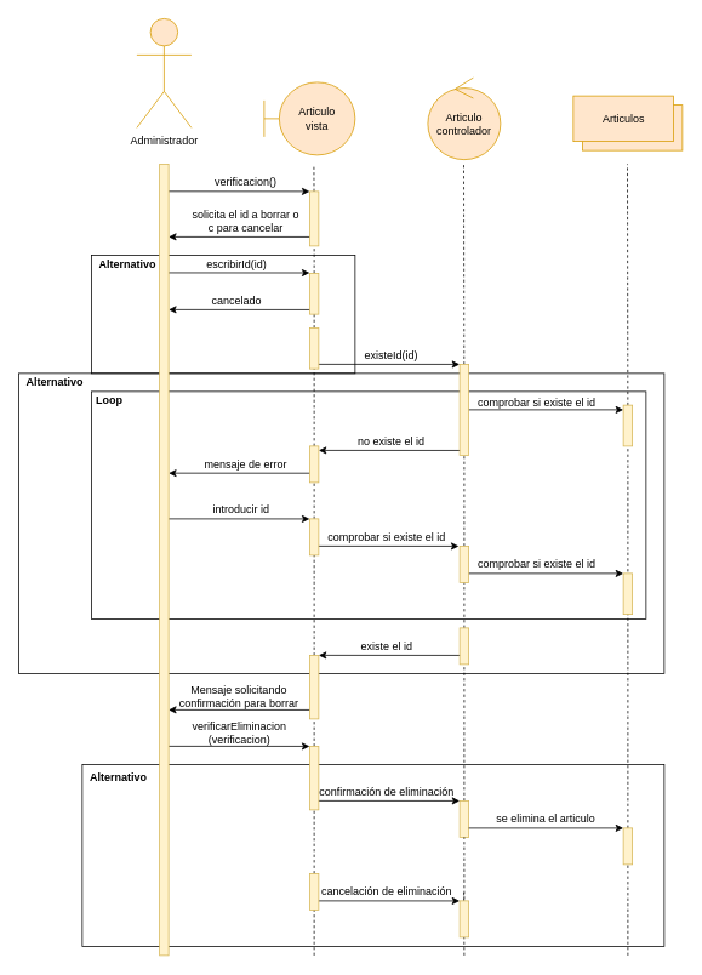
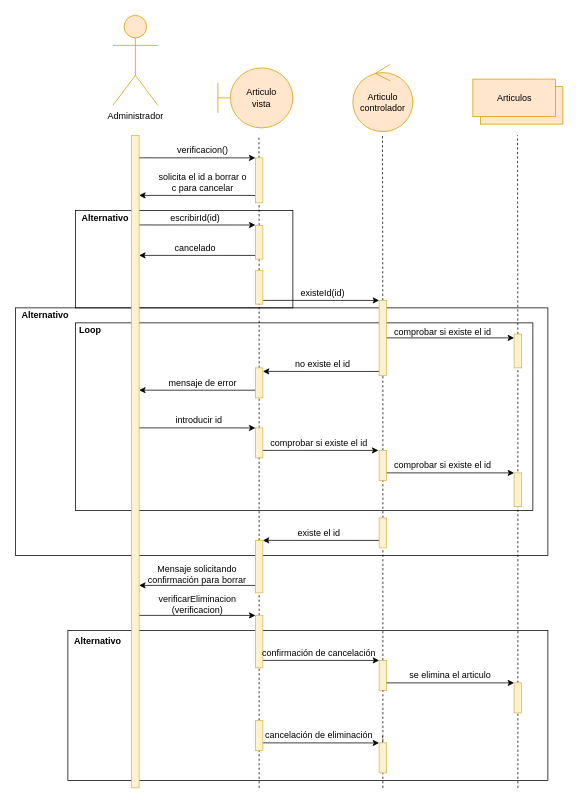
  <mxCell id="0" />
  <mxCell id="1" parent="0" />
  <mxCell id="2" value="" style="rounded=0;whiteSpace=wrap;html=1;fillColor=none;" parent="1" vertex="1"><mxGeometry y="840" width="640" height="200" as="geometry" x="90" /></mxCell>
  <mxCell id="3" value="" style="endArrow=none;dashed=1;html=1;" parent="1" edge="1"><mxGeometry width="50" height="50" relative="1" as="geometry"><mxPoint x="510" y="1050" as="sourcePoint" /><mxPoint x="509.66" y="980" as="targetPoint" /></mxGeometry></mxCell>
  <mxCell id="4" value="" style="rounded=0;whiteSpace=wrap;html=1;fillColor=none;" parent="1" vertex="1"><mxGeometry x="20" y="410" width="710" height="330" as="geometry" /></mxCell>
  <mxCell id="5" value="" style="rounded=0;whiteSpace=wrap;html=1;fillColor=none;" parent="1" vertex="1"><mxGeometry x="100" y="430" width="610" height="250" as="geometry" /></mxCell>
  <mxCell id="6" value="" style="rounded=0;whiteSpace=wrap;html=1;fillColor=none;" parent="1" vertex="1"><mxGeometry x="100" y="280" width="290" height="130" as="geometry" /></mxCell>
  <mxCell id="7" value="Administrador" style="shape=umlActor;verticalLabelPosition=bottom;verticalAlign=top;html=1;outlineConnect=0;fillColor=#ffe6cc;strokeColor=#d79b00;" parent="1" vertex="1"><mxGeometry x="150" y="20" width="60" height="120" as="geometry" /></mxCell>
  <mxCell id="8" value="Articulo&lt;br&gt;vista" style="shape=umlBoundary;whiteSpace=wrap;html=1;fillColor=#ffe6cc;strokeColor=#d79b00;" parent="1" vertex="1"><mxGeometry x="290" y="90" width="100" height="80" as="geometry" /></mxCell>
  <mxCell id="9" value="Articulo&lt;br&gt;controlador" style="ellipse;shape=umlControl;whiteSpace=wrap;html=1;fillColor=#ffe6cc;strokeColor=#d79b00;" parent="1" vertex="1"><mxGeometry x="470" y="85" width="80" height="90" as="geometry" /></mxCell>
  <mxCell id="10" value="" style="group" parent="1" vertex="1" connectable="0"><mxGeometry x="630" y="105" width="120" height="60" as="geometry" /></mxCell>
  <mxCell id="11" value="Articulos" style="html=1;fillColor=#ffe6cc;strokeColor=#d79b00;" parent="10" vertex="1"><mxGeometry x="10" y="10" width="110" height="50" as="geometry" /></mxCell>
  <mxCell id="12" value="Articulos" style="html=1;fillColor=#ffe6cc;strokeColor=#d79b00;" parent="10" vertex="1"><mxGeometry width="110" height="50" as="geometry" /></mxCell>
  <mxCell id="13" value="" style="endArrow=none;dashed=1;html=1;" parent="1" source="69" edge="1"><mxGeometry width="50" height="50" relative="1" as="geometry"><mxPoint x="180" y="860" as="sourcePoint" /><mxPoint x="180" y="180" as="targetPoint" /></mxGeometry></mxCell>
  <mxCell id="14" value="" style="endArrow=none;dashed=1;html=1;" parent="1" source="67" edge="1"><mxGeometry width="50" height="50" relative="1" as="geometry"><mxPoint x="344.71" y="860" as="sourcePoint" /><mxPoint x="344.71" y="180" as="targetPoint" /></mxGeometry></mxCell>
  <mxCell id="15" value="" style="endArrow=none;dashed=1;html=1;" parent="1" source="38" edge="1"><mxGeometry width="50" height="50" relative="1" as="geometry"><mxPoint x="509.5" y="860" as="sourcePoint" /><mxPoint x="509.5" y="180" as="targetPoint" /></mxGeometry></mxCell>
  <mxCell id="16" value="" style="endArrow=none;dashed=1;html=1;" parent="1" source="34" edge="1"><mxGeometry width="50" height="50" relative="1" as="geometry"><mxPoint x="689.5" y="860" as="sourcePoint" /><mxPoint x="689.5" y="180" as="targetPoint" /></mxGeometry></mxCell>
  <mxCell id="17" value="" style="endArrow=none;dashed=1;html=1;" parent="1" target="69" edge="1"><mxGeometry width="50" height="50" relative="1" as="geometry"><mxPoint x="180" y="860" as="sourcePoint" /><mxPoint x="180" y="180" as="targetPoint" /></mxGeometry></mxCell>
  <mxCell id="18" value="" style="endArrow=none;dashed=1;html=1;" parent="1" source="27" target="67" edge="1"><mxGeometry width="50" height="50" relative="1" as="geometry"><mxPoint x="344.71" y="860" as="sourcePoint" /><mxPoint x="344.71" y="180" as="targetPoint" /></mxGeometry></mxCell>
  <mxCell id="19" value="verificacion()" style="text;html=1;strokeColor=none;fillColor=none;align=center;verticalAlign=middle;whiteSpace=wrap;rounded=0;" parent="1" vertex="1"><mxGeometry x="250" y="190" width="40" height="20" as="geometry" /></mxCell>
  <mxCell id="20" value="solicita el id a borrar o c para cancelar" style="text;html=1;strokeColor=none;fillColor=none;align=center;verticalAlign=middle;whiteSpace=wrap;rounded=0;" parent="1" vertex="1"><mxGeometry x="210" y="232.5" width="120" height="20" as="geometry" /></mxCell>
  <mxCell id="21" value="" style="endArrow=none;dashed=1;html=1;" parent="1" source="31" target="27" edge="1"><mxGeometry width="50" height="50" relative="1" as="geometry"><mxPoint x="344.71" y="860" as="sourcePoint" /><mxPoint x="344.986" y="270" as="targetPoint" /></mxGeometry></mxCell>
  <mxCell id="22" value="escribirId(id)" style="text;html=1;strokeColor=none;fillColor=none;align=center;verticalAlign=middle;whiteSpace=wrap;rounded=0;" parent="1" vertex="1"><mxGeometry x="240" y="280" width="40" height="20" as="geometry" /></mxCell>
  <mxCell id="23" value="" style="endArrow=classic;html=1;exitX=0.5;exitY=0.044;exitDx=0;exitDy=0;exitPerimeter=0;" parent="1" edge="1"><mxGeometry width="50" height="50" relative="1" as="geometry"><mxPoint x="180" y="299.43" as="sourcePoint" /><mxPoint x="340" y="299.51" as="targetPoint" /></mxGeometry></mxCell>
  <mxCell id="24" value="&lt;b&gt;Alternativo&lt;/b&gt;" style="text;html=1;strokeColor=none;fillColor=none;align=center;verticalAlign=middle;whiteSpace=wrap;rounded=0;" parent="1" vertex="1"><mxGeometry x="120" y="280" width="40" height="20" as="geometry" /></mxCell>
  <mxCell id="25" value="" style="endArrow=none;dashed=1;html=1;" parent="1" source="42" target="31" edge="1"><mxGeometry width="50" height="50" relative="1" as="geometry"><mxPoint x="344.71" y="860" as="sourcePoint" /><mxPoint x="344.988" y="345" as="targetPoint" /></mxGeometry></mxCell>
  <mxCell id="26" value="" style="endArrow=none;html=1;exitX=0.5;exitY=0.044;exitDx=0;exitDy=0;exitPerimeter=0;endFill=0;startArrow=classic;startFill=1;" parent="1" edge="1"><mxGeometry width="50" height="50" relative="1" as="geometry"><mxPoint x="185" y="340" as="sourcePoint" /><mxPoint x="345" y="340.08" as="targetPoint" /></mxGeometry></mxCell>
  <mxCell id="27" value="" style="rounded=0;whiteSpace=wrap;html=1;fillColor=#fff2cc;strokeColor=#d6b656;" parent="1" vertex="1"><mxGeometry x="340" y="300" width="10" height="45" as="geometry" /></mxCell>
  <mxCell id="28" value="cancelado" style="text;html=1;strokeColor=none;fillColor=none;align=center;verticalAlign=middle;whiteSpace=wrap;rounded=0;" parent="1" vertex="1"><mxGeometry x="230" y="320" width="60" height="20" as="geometry" /></mxCell>
  <mxCell id="29" value="" style="endArrow=none;dashed=1;html=1;" parent="1" source="53" target="38" edge="1"><mxGeometry width="50" height="50" relative="1" as="geometry"><mxPoint x="509.5" y="860" as="sourcePoint" /><mxPoint x="509.5" y="180" as="targetPoint" /></mxGeometry></mxCell>
  <mxCell id="30" value="" style="endArrow=classic;html=1;exitX=0.5;exitY=0.044;exitDx=0;exitDy=0;exitPerimeter=0;" parent="1" edge="1"><mxGeometry width="50" height="50" relative="1" as="geometry"><mxPoint x="345" y="400" as="sourcePoint" /><mxPoint x="505" y="400.08" as="targetPoint" /></mxGeometry></mxCell>
  <mxCell id="31" value="" style="rounded=0;whiteSpace=wrap;html=1;fillColor=#fff2cc;strokeColor=#d6b656;" parent="1" vertex="1"><mxGeometry x="340" y="360" width="10" height="45" as="geometry" /></mxCell>
  <mxCell id="32" value="existeId(id)" style="text;html=1;strokeColor=none;fillColor=none;align=center;verticalAlign=middle;whiteSpace=wrap;rounded=0;" parent="1" vertex="1"><mxGeometry x="410" y="380" width="40" height="20" as="geometry" /></mxCell>
  <mxCell id="33" value="" style="endArrow=classic;html=1;" parent="1" edge="1"><mxGeometry width="50" height="50" relative="1" as="geometry"><mxPoint x="510" y="450" as="sourcePoint" /><mxPoint x="685" y="450" as="targetPoint" /></mxGeometry></mxCell>
  <mxCell id="34" value="" style="rounded=0;whiteSpace=wrap;html=1;fillColor=#fff2cc;strokeColor=#d6b656;" parent="1" vertex="1"><mxGeometry x="685" y="445" width="10" height="45" as="geometry" /></mxCell>
  <mxCell id="35" value="" style="endArrow=none;dashed=1;html=1;" parent="1" source="78" target="34" edge="1"><mxGeometry width="50" height="50" relative="1" as="geometry"><mxPoint x="690" y="1000" as="sourcePoint" /><mxPoint x="689.5" y="180" as="targetPoint" /></mxGeometry></mxCell>
  <mxCell id="36" value="comprobar si existe el id" style="text;html=1;strokeColor=none;fillColor=none;align=center;verticalAlign=middle;whiteSpace=wrap;rounded=0;" parent="1" vertex="1"><mxGeometry x="515" y="432.5" width="150" height="20" as="geometry" /></mxCell>
  <mxCell id="37" value="" style="endArrow=none;html=1;exitX=0.5;exitY=0.044;exitDx=0;exitDy=0;exitPerimeter=0;endFill=0;startArrow=classic;startFill=1;" parent="1" edge="1"><mxGeometry width="50" height="50" relative="1" as="geometry"><mxPoint x="350" y="494.71" as="sourcePoint" /><mxPoint x="510" y="494.79" as="targetPoint" /></mxGeometry></mxCell>
  <mxCell id="38" value="" style="rounded=0;whiteSpace=wrap;html=1;fillColor=#fff2cc;strokeColor=#d6b656;" parent="1" vertex="1"><mxGeometry x="505" y="400" width="10" height="100" as="geometry" /></mxCell>
  <mxCell id="39" value="no existe el id" style="text;html=1;strokeColor=none;fillColor=none;align=center;verticalAlign=middle;whiteSpace=wrap;rounded=0;" parent="1" vertex="1"><mxGeometry x="380" y="480" width="100" height="10" as="geometry" /></mxCell>
  <mxCell id="40" value="" style="endArrow=none;dashed=1;html=1;" parent="1" source="49" target="42" edge="1"><mxGeometry width="50" height="50" relative="1" as="geometry"><mxPoint x="344.71" y="860" as="sourcePoint" /><mxPoint x="344.986" y="405" as="targetPoint" /></mxGeometry></mxCell>
  <mxCell id="41" value="" style="endArrow=none;html=1;exitX=0.5;exitY=0.044;exitDx=0;exitDy=0;exitPerimeter=0;endFill=0;startArrow=classic;startFill=1;" parent="1" edge="1"><mxGeometry width="50" height="50" relative="1" as="geometry"><mxPoint x="185" y="519.71" as="sourcePoint" /><mxPoint x="345" y="519.79" as="targetPoint" /></mxGeometry></mxCell>
  <mxCell id="42" value="" style="rounded=0;whiteSpace=wrap;html=1;fillColor=#fff2cc;strokeColor=#d6b656;" parent="1" vertex="1"><mxGeometry x="340" y="490" width="10" height="40" as="geometry" /></mxCell>
  <mxCell id="43" value="&lt;b&gt;Loop&lt;/b&gt;" style="text;html=1;strokeColor=none;fillColor=none;align=center;verticalAlign=middle;whiteSpace=wrap;rounded=0;" parent="1" vertex="1"><mxGeometry x="100" y="430" width="40" height="20" as="geometry" /></mxCell>
  <mxCell id="44" value="mensaje de error" style="text;html=1;strokeColor=none;fillColor=none;align=center;verticalAlign=middle;whiteSpace=wrap;rounded=0;" parent="1" vertex="1"><mxGeometry x="220" y="500" width="100" height="20" as="geometry" /></mxCell>
  <mxCell id="45" value="" style="endArrow=classic;html=1;exitX=0.5;exitY=0.044;exitDx=0;exitDy=0;exitPerimeter=0;" parent="1" edge="1"><mxGeometry width="50" height="50" relative="1" as="geometry"><mxPoint x="180" y="570" as="sourcePoint" /><mxPoint x="340" y="570.08" as="targetPoint" /></mxGeometry></mxCell>
  <mxCell id="46" value="" style="endArrow=none;dashed=1;html=1;" parent="1" source="63" target="49" edge="1"><mxGeometry width="50" height="50" relative="1" as="geometry"><mxPoint x="344.71" y="860" as="sourcePoint" /><mxPoint x="344.983" y="530" as="targetPoint" /></mxGeometry></mxCell>
  <mxCell id="47" value="introducir id" style="text;html=1;strokeColor=none;fillColor=none;align=center;verticalAlign=middle;whiteSpace=wrap;rounded=0;" parent="1" vertex="1"><mxGeometry x="220" y="550" width="90" height="20" as="geometry" /></mxCell>
  <mxCell id="48" value="" style="endArrow=classic;html=1;exitX=0.5;exitY=0.044;exitDx=0;exitDy=0;exitPerimeter=0;" parent="1" edge="1"><mxGeometry width="50" height="50" relative="1" as="geometry"><mxPoint x="344" y="600" as="sourcePoint" /><mxPoint x="504" y="600.08" as="targetPoint" /></mxGeometry></mxCell>
  <mxCell id="49" value="" style="rounded=0;whiteSpace=wrap;html=1;fillColor=#fff2cc;strokeColor=#d6b656;" parent="1" vertex="1"><mxGeometry x="340" y="570" width="10" height="40" as="geometry" /></mxCell>
  <mxCell id="50" value="comprobar si existe el id" style="text;html=1;strokeColor=none;fillColor=none;align=center;verticalAlign=middle;whiteSpace=wrap;rounded=0;" parent="1" vertex="1"><mxGeometry x="350" y="580" width="150" height="20" as="geometry" /></mxCell>
  <mxCell id="51" value="" style="endArrow=none;dashed=1;html=1;" parent="1" source="59" target="53" edge="1"><mxGeometry width="50" height="50" relative="1" as="geometry"><mxPoint x="509.5" y="860" as="sourcePoint" /><mxPoint x="509.939" y="500" as="targetPoint" /></mxGeometry></mxCell>
  <mxCell id="52" value="" style="endArrow=classic;html=1;" parent="1" edge="1"><mxGeometry width="50" height="50" relative="1" as="geometry"><mxPoint x="510" y="630" as="sourcePoint" /><mxPoint x="685" y="630" as="targetPoint" /></mxGeometry></mxCell>
  <mxCell id="53" value="" style="rounded=0;whiteSpace=wrap;html=1;fillColor=#fff2cc;strokeColor=#d6b656;" parent="1" vertex="1"><mxGeometry x="505" y="600" width="10" height="40" as="geometry" /></mxCell>
  <mxCell id="54" value="" style="rounded=0;whiteSpace=wrap;html=1;fillColor=#fff2cc;strokeColor=#d6b656;" parent="1" vertex="1"><mxGeometry x="685" y="630" width="10" height="45" as="geometry" /></mxCell>
  <mxCell id="55" value="&lt;b&gt;Alternativo&lt;/b&gt;" style="text;html=1;strokeColor=none;fillColor=none;align=center;verticalAlign=middle;whiteSpace=wrap;rounded=0;" parent="1" vertex="1"><mxGeometry x="40" y="410" width="40" height="20" as="geometry" /></mxCell>
  <mxCell id="56" value="comprobar si existe el id" style="text;html=1;strokeColor=none;fillColor=none;align=center;verticalAlign=middle;whiteSpace=wrap;rounded=0;" parent="1" vertex="1"><mxGeometry x="515" y="610" width="150" height="20" as="geometry" /></mxCell>
  <mxCell id="57" value="" style="endArrow=none;dashed=1;html=1;" parent="1" source="72" target="59" edge="1"><mxGeometry width="50" height="50" relative="1" as="geometry"><mxPoint x="510" y="1000" as="sourcePoint" /><mxPoint x="509.958" y="640" as="targetPoint" /></mxGeometry></mxCell>
  <mxCell id="58" value="" style="endArrow=none;html=1;exitX=0.5;exitY=0.044;exitDx=0;exitDy=0;exitPerimeter=0;endFill=0;startArrow=classic;startFill=1;" parent="1" edge="1"><mxGeometry width="50" height="50" relative="1" as="geometry"><mxPoint x="350" y="720" as="sourcePoint" /><mxPoint x="510" y="720.08" as="targetPoint" /></mxGeometry></mxCell>
  <mxCell id="59" value="" style="rounded=0;whiteSpace=wrap;html=1;fillColor=#fff2cc;strokeColor=#d6b656;" parent="1" vertex="1"><mxGeometry x="505" y="690" width="10" height="40" as="geometry" /></mxCell>
  <mxCell id="60" value="" style="endArrow=none;dashed=1;html=1;" parent="1" source="75" target="63" edge="1"><mxGeometry width="50" height="50" relative="1" as="geometry"><mxPoint x="345" y="1000" as="sourcePoint" /><mxPoint x="344.979" y="610" as="targetPoint" /></mxGeometry></mxCell>
  <mxCell id="61" value="existe el id" style="text;html=1;strokeColor=none;fillColor=none;align=center;verticalAlign=middle;whiteSpace=wrap;rounded=0;" parent="1" vertex="1"><mxGeometry x="375" y="705" width="100" height="10" as="geometry" /></mxCell>
  <mxCell id="62" value="" style="endArrow=none;html=1;exitX=0.5;exitY=0.044;exitDx=0;exitDy=0;exitPerimeter=0;endFill=0;startArrow=classic;startFill=1;" parent="1" edge="1"><mxGeometry width="50" height="50" relative="1" as="geometry"><mxPoint x="185" y="780" as="sourcePoint" /><mxPoint x="345" y="780.08" as="targetPoint" /></mxGeometry></mxCell>
  <mxCell id="63" value="" style="rounded=0;whiteSpace=wrap;html=1;fillColor=#fff2cc;strokeColor=#d6b656;" parent="1" vertex="1"><mxGeometry x="340" y="720" width="10" height="70" as="geometry" /></mxCell>
  <mxCell id="64" value="Mensaje solicitando confirmación para borrar" style="text;html=1;strokeColor=none;fillColor=none;align=center;verticalAlign=middle;whiteSpace=wrap;rounded=0;" parent="1" vertex="1"><mxGeometry x="175" y="750" width="175" height="30" as="geometry" /></mxCell>
  <mxCell id="65" value="" style="endArrow=classic;html=1;exitX=0.5;exitY=0.044;exitDx=0;exitDy=0;exitPerimeter=0;" parent="1" edge="1"><mxGeometry width="50" height="50" relative="1" as="geometry"><mxPoint x="180" y="209.92" as="sourcePoint" /><mxPoint x="340" y="210" as="targetPoint" /></mxGeometry></mxCell>
  <mxCell id="66" value="" style="endArrow=none;html=1;exitX=0.5;exitY=0.044;exitDx=0;exitDy=0;exitPerimeter=0;endFill=0;startArrow=classic;startFill=1;" parent="1" edge="1"><mxGeometry width="50" height="50" relative="1" as="geometry"><mxPoint x="185" y="260" as="sourcePoint" /><mxPoint x="345" y="260.08" as="targetPoint" /></mxGeometry></mxCell>
  <mxCell id="67" value="" style="rounded=0;whiteSpace=wrap;html=1;fillColor=#fff2cc;strokeColor=#d6b656;" parent="1" vertex="1"><mxGeometry x="340" y="210" width="10" height="60" as="geometry" /></mxCell>
  <mxCell id="68" value="" style="endArrow=classic;html=1;exitX=0.5;exitY=0.044;exitDx=0;exitDy=0;exitPerimeter=0;" parent="1" edge="1"><mxGeometry width="50" height="50" relative="1" as="geometry"><mxPoint x="180" y="820" as="sourcePoint" /><mxPoint x="340" y="820.08" as="targetPoint" /></mxGeometry></mxCell>
  <mxCell id="69" value="" style="rounded=0;whiteSpace=wrap;html=1;fillColor=#fff2cc;strokeColor=#d6b656;" parent="1" vertex="1"><mxGeometry x="175" y="180" width="10" height="870" as="geometry" /></mxCell>
  <mxCell id="70" value="" style="endArrow=none;dashed=1;html=1;" parent="1" target="75" edge="1"><mxGeometry width="50" height="50" relative="1" as="geometry"><mxPoint x="345" y="1050" as="sourcePoint" /><mxPoint x="345" y="790" as="targetPoint" /></mxGeometry></mxCell>
  <mxCell id="71" value="verificarEliminacion&lt;br&gt;(verificacion)" style="text;html=1;strokeColor=none;fillColor=none;align=center;verticalAlign=middle;whiteSpace=wrap;rounded=0;" parent="1" vertex="1"><mxGeometry x="187.5" y="790" width="150" height="30" as="geometry" /></mxCell>
  <mxCell id="72" value="" style="rounded=0;whiteSpace=wrap;html=1;fillColor=#fff2cc;strokeColor=#d6b656;" parent="1" vertex="1"><mxGeometry x="505" y="880" width="10" height="40" as="geometry" /></mxCell>
  <mxCell id="73" value="" style="endArrow=none;dashed=1;html=1;" parent="1" target="72" edge="1"><mxGeometry width="50" height="50" relative="1" as="geometry"><mxPoint x="510" y="1000" as="sourcePoint" /><mxPoint x="510" y="730" as="targetPoint" /></mxGeometry></mxCell>
  <mxCell id="74" value="" style="endArrow=classic;html=1;exitX=0.5;exitY=0.044;exitDx=0;exitDy=0;exitPerimeter=0;" parent="1" edge="1"><mxGeometry width="50" height="50" relative="1" as="geometry"><mxPoint x="345" y="880" as="sourcePoint" /><mxPoint x="505" y="880.08" as="targetPoint" /></mxGeometry></mxCell>
  <mxCell id="75" value="" style="rounded=0;whiteSpace=wrap;html=1;fillColor=#fff2cc;strokeColor=#d6b656;" parent="1" vertex="1"><mxGeometry x="340" y="820" width="10" height="70" as="geometry" /></mxCell>
- <mxCell id="76" value="confirmación de eliminación" style="text;html=1;strokeColor=none;fillColor=none;align=center;verticalAlign=middle;whiteSpace=wrap;rounded=0;" parent="1" vertex="1"><mxGeometry x="340" y="860" width="170" height="20" as="geometry" /></mxCell>
+ <mxCell id="76" value="confirmación de cancelación" style="text;html=1;strokeColor=none;fillColor=none;align=center;verticalAlign=middle;whiteSpace=wrap;rounded=0;" parent="1" vertex="1"><mxGeometry x="340" y="860" width="170" height="20" as="geometry" /></mxCell>
  <mxCell id="77" value="" style="endArrow=classic;html=1;exitX=0.5;exitY=0.044;exitDx=0;exitDy=0;exitPerimeter=0;" parent="1" edge="1"><mxGeometry width="50" height="50" relative="1" as="geometry"><mxPoint x="515" y="910" as="sourcePoint" /><mxPoint x="685" y="910" as="targetPoint" /></mxGeometry></mxCell>
  <mxCell id="78" value="" style="rounded=0;whiteSpace=wrap;html=1;fillColor=#fff2cc;strokeColor=#d6b656;" parent="1" vertex="1"><mxGeometry x="685" y="910" width="10" height="40" as="geometry" /></mxCell>
  <mxCell id="79" value="" style="endArrow=none;dashed=1;html=1;" parent="1" target="78" edge="1"><mxGeometry width="50" height="50" relative="1" as="geometry"><mxPoint x="690" y="1050" as="sourcePoint" /><mxPoint x="690" y="490" as="targetPoint" /></mxGeometry></mxCell>
  <mxCell id="80" value="se elimina el articulo" style="text;html=1;strokeColor=none;fillColor=none;align=center;verticalAlign=middle;whiteSpace=wrap;rounded=0;" parent="1" vertex="1"><mxGeometry x="535" y="890" width="130" height="20" as="geometry" /></mxCell>
  <mxCell id="81" value="" style="endArrow=classic;html=1;exitX=0.5;exitY=0.044;exitDx=0;exitDy=0;exitPerimeter=0;" parent="1" edge="1"><mxGeometry width="50" height="50" relative="1" as="geometry"><mxPoint x="345" y="990" as="sourcePoint" /><mxPoint x="505" y="990.08" as="targetPoint" /></mxGeometry></mxCell>
  <mxCell id="82" value="" style="rounded=0;whiteSpace=wrap;html=1;fillColor=#fff2cc;strokeColor=#d6b656;" parent="1" vertex="1"><mxGeometry x="340" y="960" width="10" height="40" as="geometry" /></mxCell>
  <mxCell id="83" value="" style="rounded=0;whiteSpace=wrap;html=1;fillColor=#fff2cc;strokeColor=#d6b656;" parent="1" vertex="1"><mxGeometry x="505" y="990" width="10" height="40" as="geometry" /></mxCell>
  <mxCell id="84" value="cancelación de eliminación" style="text;html=1;strokeColor=none;fillColor=none;align=center;verticalAlign=middle;whiteSpace=wrap;rounded=0;" parent="1" vertex="1"><mxGeometry x="340" y="970" width="170" height="20" as="geometry" /></mxCell>
  <mxCell id="85" value="&lt;b&gt;Alternativo&lt;/b&gt;" style="text;html=1;strokeColor=none;fillColor=none;align=center;verticalAlign=middle;whiteSpace=wrap;rounded=0;" parent="1" vertex="1"><mxGeometry x="110" y="845" width="40" height="20" as="geometry" /></mxCell>
